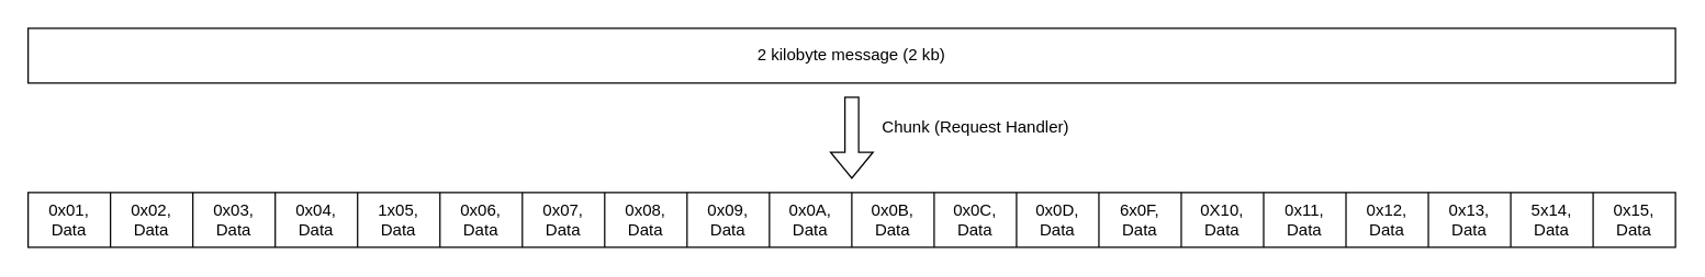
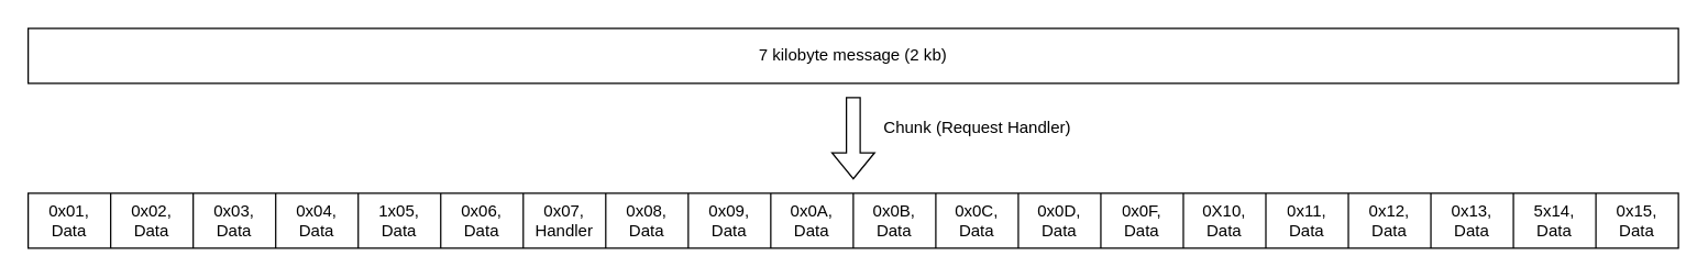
  <mxCell id="0" />
  <mxCell id="1" parent="0" />
  <mxCell id="2" value="" style="shape=table;startSize=0;container=1;collapsible=0;childLayout=tableLayout;" vertex="1" parent="1"><mxGeometry x="20" y="140" width="1200" height="40" as="geometry" /></mxCell>
  <mxCell id="3" value="" style="shape=tableRow;horizontal=0;startSize=0;swimlaneHead=0;swimlaneBody=0;strokeColor=inherit;top=0;left=0;bottom=0;right=0;collapsible=0;dropTarget=0;fillColor=none;points=[[0,0.5],[1,0.5]];portConstraint=eastwest;" vertex="1" parent="2"><mxGeometry width="1200" height="40" as="geometry" /></mxCell>
  <mxCell id="4" value="0x01, Data" style="shape=partialRectangle;html=1;whiteSpace=wrap;connectable=0;strokeColor=inherit;overflow=hidden;fillColor=none;top=0;left=0;bottom=0;right=0;pointerEvents=1;" vertex="1" parent="3"><mxGeometry width="60" height="40" as="geometry"><mxRectangle width="60" height="40" as="alternateBounds" /></mxGeometry></mxCell>
  <mxCell id="5" value="0x02, Data" style="shape=partialRectangle;html=1;whiteSpace=wrap;connectable=0;strokeColor=inherit;overflow=hidden;fillColor=none;top=0;left=0;bottom=0;right=0;pointerEvents=1;" vertex="1" parent="3"><mxGeometry x="60" width="60" height="40" as="geometry"><mxRectangle width="60" height="40" as="alternateBounds" /></mxGeometry></mxCell>
  <mxCell id="6" value="0x03, Data" style="shape=partialRectangle;html=1;whiteSpace=wrap;connectable=0;strokeColor=inherit;overflow=hidden;fillColor=none;top=0;left=0;bottom=0;right=0;pointerEvents=1;" vertex="1" parent="3"><mxGeometry x="120" width="60" height="40" as="geometry"><mxRectangle width="60" height="40" as="alternateBounds" /></mxGeometry></mxCell>
  <mxCell id="7" value="0x04, Data" style="shape=partialRectangle;html=1;whiteSpace=wrap;connectable=0;strokeColor=inherit;overflow=hidden;fillColor=none;top=0;left=0;bottom=0;right=0;pointerEvents=1;" vertex="1" parent="3"><mxGeometry x="180" width="60" height="40" as="geometry"><mxRectangle width="60" height="40" as="alternateBounds" /></mxGeometry></mxCell>
  <mxCell id="8" value="1x05, Data" style="shape=partialRectangle;html=1;whiteSpace=wrap;connectable=0;strokeColor=inherit;overflow=hidden;fillColor=none;top=0;left=0;bottom=0;right=0;pointerEvents=1;" vertex="1" parent="3"><mxGeometry x="240" width="60" height="40" as="geometry"><mxRectangle width="60" height="40" as="alternateBounds" /></mxGeometry></mxCell>
  <mxCell id="9" value="0x06, Data" style="shape=partialRectangle;html=1;whiteSpace=wrap;connectable=0;strokeColor=inherit;overflow=hidden;fillColor=none;top=0;left=0;bottom=0;right=0;pointerEvents=1;" vertex="1" parent="3"><mxGeometry x="300" width="60" height="40" as="geometry"><mxRectangle width="60" height="40" as="alternateBounds" /></mxGeometry></mxCell>
- <mxCell id="10" value="0x07, Data" style="shape=partialRectangle;html=1;whiteSpace=wrap;connectable=0;strokeColor=inherit;overflow=hidden;fillColor=none;top=0;left=0;bottom=0;right=0;pointerEvents=1;" vertex="1" parent="3"><mxGeometry x="360" width="60" height="40" as="geometry"><mxRectangle width="60" height="40" as="alternateBounds" /></mxGeometry></mxCell>
+ <mxCell id="10" value="0x07, Handler" style="shape=partialRectangle;html=1;whiteSpace=wrap;connectable=0;strokeColor=inherit;overflow=hidden;fillColor=none;top=0;left=0;bottom=0;right=0;pointerEvents=1;" vertex="1" parent="3"><mxGeometry x="360" width="60" height="40" as="geometry"><mxRectangle width="60" height="40" as="alternateBounds" /></mxGeometry></mxCell>
  <mxCell id="11" value="0x08, Data" style="shape=partialRectangle;html=1;whiteSpace=wrap;connectable=0;strokeColor=inherit;overflow=hidden;fillColor=none;top=0;left=0;bottom=0;right=0;pointerEvents=1;" vertex="1" parent="3"><mxGeometry x="420" width="60" height="40" as="geometry"><mxRectangle width="60" height="40" as="alternateBounds" /></mxGeometry></mxCell>
  <mxCell id="12" value="0x09, Data" style="shape=partialRectangle;html=1;whiteSpace=wrap;connectable=0;strokeColor=inherit;overflow=hidden;fillColor=none;top=0;left=0;bottom=0;right=0;pointerEvents=1;" vertex="1" parent="3"><mxGeometry x="480" width="60" height="40" as="geometry"><mxRectangle width="60" height="40" as="alternateBounds" /></mxGeometry></mxCell>
  <mxCell id="13" value="0x0A, Data" style="shape=partialRectangle;html=1;whiteSpace=wrap;connectable=0;strokeColor=inherit;overflow=hidden;fillColor=none;top=0;left=0;bottom=0;right=0;pointerEvents=1;" vertex="1" parent="3"><mxGeometry x="540" width="60" height="40" as="geometry"><mxRectangle width="60" height="40" as="alternateBounds" /></mxGeometry></mxCell>
  <mxCell id="14" value="0x0B, Data" style="shape=partialRectangle;html=1;whiteSpace=wrap;connectable=0;strokeColor=inherit;overflow=hidden;fillColor=none;top=0;left=0;bottom=0;right=0;pointerEvents=1;" vertex="1" parent="3"><mxGeometry x="600" width="60" height="40" as="geometry"><mxRectangle width="60" height="40" as="alternateBounds" /></mxGeometry></mxCell>
  <mxCell id="15" value="0x0C, Data" style="shape=partialRectangle;html=1;whiteSpace=wrap;connectable=0;strokeColor=inherit;overflow=hidden;fillColor=none;top=0;left=0;bottom=0;right=0;pointerEvents=1;" vertex="1" parent="3"><mxGeometry x="660" width="60" height="40" as="geometry"><mxRectangle width="60" height="40" as="alternateBounds" /></mxGeometry></mxCell>
  <mxCell id="16" value="0x0D, Data" style="shape=partialRectangle;html=1;whiteSpace=wrap;connectable=0;strokeColor=inherit;overflow=hidden;fillColor=none;top=0;left=0;bottom=0;right=0;pointerEvents=1;" vertex="1" parent="3"><mxGeometry x="720" width="60" height="40" as="geometry"><mxRectangle width="60" height="40" as="alternateBounds" /></mxGeometry></mxCell>
- <mxCell id="17" value="6x0F,&lt;br&gt;Data" style="shape=partialRectangle;html=1;whiteSpace=wrap;connectable=0;strokeColor=inherit;overflow=hidden;fillColor=none;top=0;left=0;bottom=0;right=0;pointerEvents=1;" vertex="1" parent="3"><mxGeometry x="780" width="60" height="40" as="geometry"><mxRectangle width="60" height="40" as="alternateBounds" /></mxGeometry></mxCell>
+ <mxCell id="17" value="0x0F,&lt;br&gt;Data" style="shape=partialRectangle;html=1;whiteSpace=wrap;connectable=0;strokeColor=inherit;overflow=hidden;fillColor=none;top=0;left=0;bottom=0;right=0;pointerEvents=1;" vertex="1" parent="3"><mxGeometry x="780" width="60" height="40" as="geometry"><mxRectangle width="60" height="40" as="alternateBounds" /></mxGeometry></mxCell>
  <mxCell id="18" value="0X10, Data" style="shape=partialRectangle;html=1;whiteSpace=wrap;connectable=0;strokeColor=inherit;overflow=hidden;fillColor=none;top=0;left=0;bottom=0;right=0;pointerEvents=1;" vertex="1" parent="3"><mxGeometry x="840" width="60" height="40" as="geometry"><mxRectangle width="60" height="40" as="alternateBounds" /></mxGeometry></mxCell>
  <mxCell id="19" value="0x11,&lt;br&gt;Data" style="shape=partialRectangle;html=1;whiteSpace=wrap;connectable=0;strokeColor=inherit;overflow=hidden;fillColor=none;top=0;left=0;bottom=0;right=0;pointerEvents=1;" vertex="1" parent="3"><mxGeometry x="900" width="60" height="40" as="geometry"><mxRectangle width="60" height="40" as="alternateBounds" /></mxGeometry></mxCell>
  <mxCell id="20" value="0x12,&lt;br&gt;Data" style="shape=partialRectangle;html=1;whiteSpace=wrap;connectable=0;strokeColor=inherit;overflow=hidden;fillColor=none;top=0;left=0;bottom=0;right=0;pointerEvents=1;" vertex="1" parent="3"><mxGeometry x="960" width="60" height="40" as="geometry"><mxRectangle width="60" height="40" as="alternateBounds" /></mxGeometry></mxCell>
  <mxCell id="21" value="0x13,&lt;br&gt;Data" style="shape=partialRectangle;html=1;whiteSpace=wrap;connectable=0;strokeColor=inherit;overflow=hidden;fillColor=none;top=0;left=0;bottom=0;right=0;pointerEvents=1;" vertex="1" parent="3"><mxGeometry x="1020" width="60" height="40" as="geometry"><mxRectangle width="60" height="40" as="alternateBounds" /></mxGeometry></mxCell>
  <mxCell id="22" value="5x14,&lt;br&gt;Data" style="shape=partialRectangle;html=1;whiteSpace=wrap;connectable=0;strokeColor=inherit;overflow=hidden;fillColor=none;top=0;left=0;bottom=0;right=0;pointerEvents=1;" vertex="1" parent="3"><mxGeometry x="1080" width="60" height="40" as="geometry"><mxRectangle width="60" height="40" as="alternateBounds" /></mxGeometry></mxCell>
  <mxCell id="23" value="0x15,&lt;br&gt;Data" style="shape=partialRectangle;html=1;whiteSpace=wrap;connectable=0;strokeColor=inherit;overflow=hidden;fillColor=none;top=0;left=0;bottom=0;right=0;pointerEvents=1;" vertex="1" parent="3"><mxGeometry x="1140" width="60" height="40" as="geometry"><mxRectangle width="60" height="40" as="alternateBounds" /></mxGeometry></mxCell>
  <mxCell id="24" value="" style="shape=table;startSize=0;container=1;collapsible=0;childLayout=tableLayout;" vertex="1" parent="1"><mxGeometry x="20" y="20" width="1200" height="40" as="geometry" /></mxCell>
  <mxCell id="25" value="" style="shape=tableRow;horizontal=0;startSize=0;swimlaneHead=0;swimlaneBody=0;strokeColor=inherit;top=0;left=0;bottom=0;right=0;collapsible=0;dropTarget=0;fillColor=none;points=[[0,0.5],[1,0.5]];portConstraint=eastwest;" vertex="1" parent="24"><mxGeometry width="1200" height="40" as="geometry" /></mxCell>
- <mxCell id="26" value="2 kilobyte message (2 kb)" style="shape=partialRectangle;html=1;whiteSpace=wrap;connectable=0;strokeColor=inherit;overflow=hidden;fillColor=none;top=0;left=0;bottom=0;right=0;pointerEvents=1;" vertex="1" parent="25"><mxGeometry width="1200" height="40" as="geometry"><mxRectangle width="1200" height="40" as="alternateBounds" /></mxGeometry></mxCell>
+ <mxCell id="26" value="7 kilobyte message (2 kb)" style="shape=partialRectangle;html=1;whiteSpace=wrap;connectable=0;strokeColor=inherit;overflow=hidden;fillColor=none;top=0;left=0;bottom=0;right=0;pointerEvents=1;" vertex="1" parent="25"><mxGeometry width="1200" height="40" as="geometry"><mxRectangle width="1200" height="40" as="alternateBounds" /></mxGeometry></mxCell>
  <mxCell id="27" value="" style="endArrow=classic;html=1;rounded=0;shape=flexArrow;" edge="1" parent="1"><mxGeometry width="50" height="50" relative="1" as="geometry"><mxPoint x="620" y="70" as="sourcePoint" /><mxPoint x="620" y="130" as="targetPoint" /></mxGeometry></mxCell>
  <mxCell id="28" value="Chunk (Request Handler)" style="text;html=1;align=center;verticalAlign=middle;resizable=0;points=[];autosize=1;strokeColor=none;fillColor=none;" vertex="1" parent="1"><mxGeometry x="630" y="78" width="160" height="30" as="geometry" /></mxCell>
